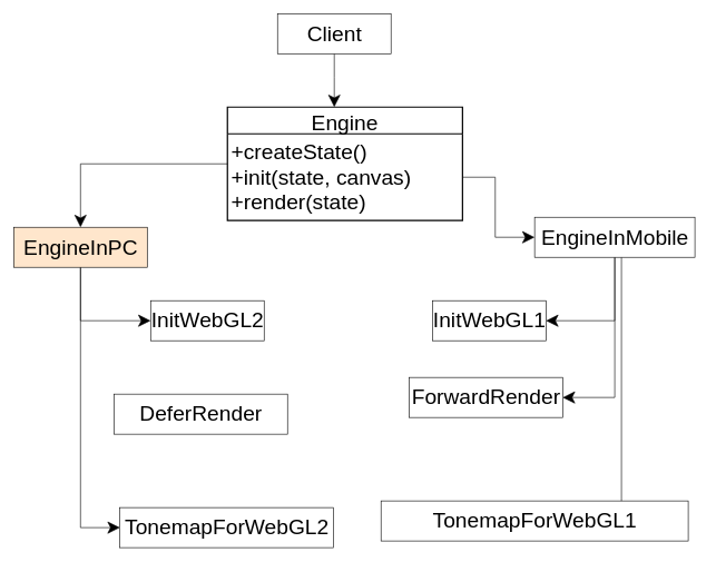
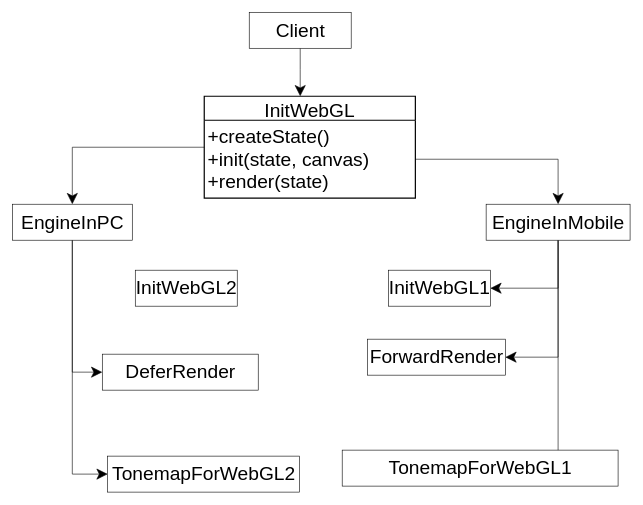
  <mxCell id="0" />
  <mxCell id="1" parent="0" />
  <mxCell id="2" style="edgeStyle=orthogonalEdgeStyle;rounded=0;orthogonalLoop=1;jettySize=auto;html=1;entryX=0;entryY=0.5;entryDx=0;entryDy=0;exitX=0.5;exitY=1;exitDx=0;exitDy=0;endSize=16;startSize=16;" parent="1" source="5" target="7" edge="1"><mxGeometry relative="1" as="geometry" /></mxCell>
- <mxCell id="4" style="edgeStyle=orthogonalEdgeStyle;rounded=0;orthogonalLoop=1;jettySize=auto;html=1;entryX=0;entryY=0.5;entryDx=0;entryDy=0;exitX=0.5;exitY=1;exitDx=0;exitDy=0;endSize=16;startSize=16;" parent="1" source="5" target="8" edge="1"><mxGeometry relative="1" as="geometry" /></mxCell>
- <mxCell id="5" value="EngineInPC" style="html=1;fontSize=32;fillColor=#ffe6cc;" parent="1" vertex="1"><mxGeometry x="20" y="340" width="200" height="60" as="geometry" /></mxCell>
+ <mxCell id="3" style="edgeStyle=orthogonalEdgeStyle;rounded=0;orthogonalLoop=1;jettySize=auto;html=1;entryX=0;entryY=0.5;entryDx=0;entryDy=0;exitX=0.5;exitY=1;exitDx=0;exitDy=0;endSize=16;startSize=16;" parent="1" source="5" target="6" edge="1"><mxGeometry relative="1" as="geometry" /></mxCell>
+ <mxCell id="5" value="EngineInPC" style="html=1;fontSize=32;" parent="1" vertex="1"><mxGeometry x="20" y="340" width="200" height="60" as="geometry" /></mxCell>
  <mxCell id="6" value="DeferRender" style="html=1;fontSize=32;" parent="1" vertex="1"><mxGeometry x="170" y="590" width="260" height="60" as="geometry" /></mxCell>
  <mxCell id="7" value="TonemapForWebGL2" style="html=1;fontSize=32;" parent="1" vertex="1"><mxGeometry x="179" y="760" width="320" height="60" as="geometry" /></mxCell>
  <mxCell id="8" value="InitWebGL2" style="html=1;fontSize=32;" parent="1" vertex="1"><mxGeometry x="225" y="450" width="170" height="60" as="geometry" /></mxCell>
  <mxCell id="9" style="edgeStyle=orthogonalEdgeStyle;rounded=0;orthogonalLoop=1;jettySize=auto;html=1;entryX=1;entryY=0.5;entryDx=0;entryDy=0;endSize=16;startSize=16;" parent="1" source="12" target="13" edge="1"><mxGeometry relative="1" as="geometry" /></mxCell>
  <mxCell id="10" style="edgeStyle=orthogonalEdgeStyle;rounded=0;orthogonalLoop=1;jettySize=auto;html=1;entryX=1;entryY=0.5;entryDx=0;entryDy=0;endSize=16;startSize=16;" parent="1" source="12" target="15" edge="1"><mxGeometry relative="1" as="geometry"><Array as="points"><mxPoint x="930" y="780" /></Array></mxGeometry></mxCell>
  <mxCell id="11" style="edgeStyle=orthogonalEdgeStyle;rounded=0;orthogonalLoop=1;jettySize=auto;html=1;entryX=1;entryY=0.5;entryDx=0;entryDy=0;endSize=16;startSize=16;" parent="1" source="12" target="14" edge="1"><mxGeometry relative="1" as="geometry" /></mxCell>
- <mxCell id="12" value="EngineInMobile" style="html=1;fontSize=32;" parent="1" vertex="1"><mxGeometry x="800" y="325" width="240" height="60" as="geometry" /></mxCell>
+ <mxCell id="12" value="EngineInMobile" style="html=1;fontSize=32;" parent="1" vertex="1"><mxGeometry x="810" y="340" width="240" height="60" as="geometry" /></mxCell>
  <mxCell id="13" value="ForwardRender" style="html=1;fontSize=32;" parent="1" vertex="1"><mxGeometry x="612" y="565" width="230" height="60" as="geometry" /></mxCell>
  <mxCell id="14" value="InitWebGL1" style="html=1;fontSize=32;" parent="1" vertex="1"><mxGeometry x="647" y="450" width="170" height="60" as="geometry" /></mxCell>
  <mxCell id="15" value="TonemapForWebGL1" style="html=1;fontSize=32;" parent="1" vertex="1"><mxGeometry x="570" y="750" width="460" height="60" as="geometry" /></mxCell>
  <mxCell id="16" value="" style="edgeStyle=orthogonalEdgeStyle;rounded=0;orthogonalLoop=1;jettySize=auto;html=1;endSize=16;startSize=16;" parent="1" source="17" edge="1"><mxGeometry relative="1" as="geometry"><mxPoint x="500" y="160" as="targetPoint" /></mxGeometry></mxCell>
  <mxCell id="17" value="Client" style="html=1;fontSize=32;" parent="1" vertex="1"><mxGeometry x="415" y="20" width="170" height="60" as="geometry" /></mxCell>
  <mxCell id="18" style="edgeStyle=orthogonalEdgeStyle;rounded=0;orthogonalLoop=1;jettySize=auto;html=1;entryX=0.5;entryY=0;entryDx=0;entryDy=0;endSize=16;startSize=16;" parent="1" source="19" target="5" edge="1"><mxGeometry relative="1" as="geometry" /></mxCell>
- <mxCell id="19" value="Engine" style="swimlane;childLayout=stackLayout;horizontal=1;startSize=40;horizontalStack=0;rounded=0;fontSize=32;fontStyle=0;strokeWidth=2;resizeParent=0;resizeLast=1;shadow=0;dashed=0;align=center;" parent="1" vertex="1"><mxGeometry x="340" y="160" width="352" height="170" as="geometry" /></mxCell>
+ <mxCell id="19" value="InitWebGL" style="swimlane;childLayout=stackLayout;horizontal=1;startSize=40;horizontalStack=0;rounded=0;fontSize=32;fontStyle=0;strokeWidth=2;resizeParent=0;resizeLast=1;shadow=0;dashed=0;align=center;" parent="1" vertex="1"><mxGeometry x="340" y="160" width="352" height="170" as="geometry" /></mxCell>
  <mxCell id="20" value="+createState()&#10;+init(state, canvas)&#10;+render(state)" style="align=left;strokeColor=none;fillColor=none;spacingLeft=4;fontSize=32;verticalAlign=top;resizable=0;rotatable=0;part=1;" parent="19" vertex="1"><mxGeometry y="40" width="352" height="130" as="geometry" /></mxCell>
  <mxCell id="21" style="edgeStyle=orthogonalEdgeStyle;rounded=0;orthogonalLoop=1;jettySize=auto;html=1;endSize=16;startSize=16;" parent="1" source="20" target="12" edge="1"><mxGeometry relative="1" as="geometry" /></mxCell>
